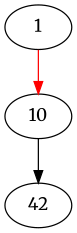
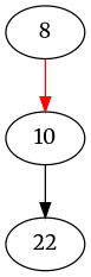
  strict digraph {
    fontname=Merriweather
    node [fontname=Merriweather]
    edge [fontname=Merriweather]
-   1 [entry=true]
+   1 [entry=true label=8]
    n2 [label=10]
-   22 [label=42]
+   22
    1 -> n2 [color=red cond=false]
    n2 -> 22
  }
